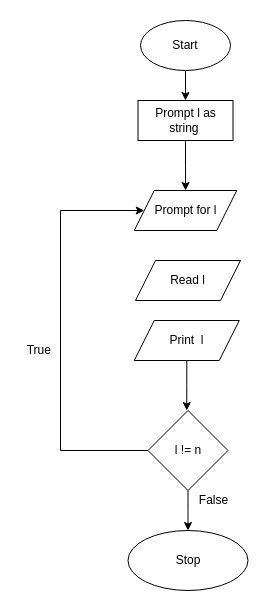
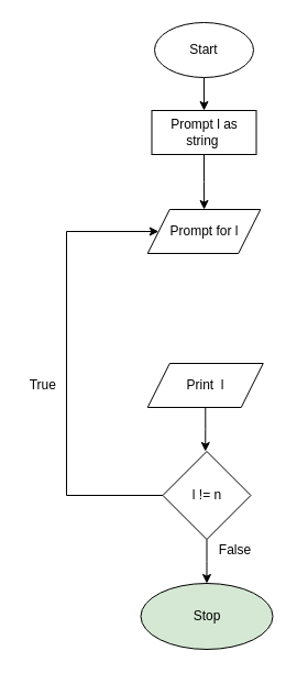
  <mxCell id="0" />
  <mxCell id="1" parent="0" />
  <mxCell id="2" value="" style="edgeStyle=orthogonalEdgeStyle;rounded=0;orthogonalLoop=1;jettySize=auto;html=1;" parent="1" source="3" target="5" edge="1"><mxGeometry relative="1" as="geometry" /></mxCell>
  <mxCell id="3" value="Start" style="ellipse;whiteSpace=wrap;html=1;" parent="1" vertex="1"><mxGeometry x="140" width="90" height="50" as="geometry" y="20" /></mxCell>
  <mxCell id="4" value="" style="edgeStyle=orthogonalEdgeStyle;rounded=0;orthogonalLoop=1;jettySize=auto;html=1;" parent="1" source="5" target="6" edge="1"><mxGeometry relative="1" as="geometry" /></mxCell>
  <mxCell id="5" value="Prompt l as string&amp;nbsp;" style="whiteSpace=wrap;html=1;" parent="1" vertex="1"><mxGeometry x="137.5" y="100" width="95" height="40" as="geometry" /></mxCell>
  <mxCell id="6" value="Prompt for l" style="shape=parallelogram;perimeter=parallelogramPerimeter;whiteSpace=wrap;html=1;fixedSize=1;" parent="1" vertex="1"><mxGeometry x="133.75" y="190" width="102.5" height="40" as="geometry" /></mxCell>
- <mxCell id="7" value="Read l" style="shape=parallelogram;perimeter=parallelogramPerimeter;whiteSpace=wrap;html=1;fixedSize=1;" parent="1" vertex="1"><mxGeometry x="135" y="260" width="105" height="40" as="geometry" /></mxCell>
  <mxCell id="8" value="" style="edgeStyle=orthogonalEdgeStyle;rounded=0;orthogonalLoop=1;jettySize=auto;html=1;" parent="1" source="9" edge="1"><mxGeometry relative="1" as="geometry"><mxPoint x="186.25" y="410" as="targetPoint" /></mxGeometry></mxCell>
- <mxCell id="9" value="Print&amp;nbsp; l" style="shape=parallelogram;perimeter=parallelogramPerimeter;whiteSpace=wrap;html=1;fixedSize=1;" parent="1" vertex="1"><mxGeometry x="133.75" y="320" width="105" height="40" as="geometry" /></mxCell>
+ <mxCell id="9" value="Print&amp;nbsp; l" style="shape=parallelogram;perimeter=parallelogramPerimeter;whiteSpace=wrap;html=1;fixedSize=1;" parent="1" vertex="1"><mxGeometry x="133.75" y="330" width="105" height="40" as="geometry" /></mxCell>
  <mxCell id="10" value="" style="edgeStyle=orthogonalEdgeStyle;rounded=0;orthogonalLoop=1;jettySize=auto;html=1;" parent="1" source="12" edge="1"><mxGeometry relative="1" as="geometry"><mxPoint x="187.5" y="530" as="targetPoint" /></mxGeometry></mxCell>
  <mxCell id="11" style="edgeStyle=orthogonalEdgeStyle;rounded=0;orthogonalLoop=1;jettySize=auto;html=1;exitX=0;exitY=0.5;exitDx=0;exitDy=0;entryX=0;entryY=0.5;entryDx=0;entryDy=0;" parent="1" source="12" target="6" edge="1"><mxGeometry relative="1" as="geometry"><Array as="points"><mxPoint x="60" y="450" /><mxPoint x="60" y="210" /></Array></mxGeometry></mxCell>
  <mxCell id="12" value="l != n" style="rhombus;whiteSpace=wrap;html=1;" parent="1" vertex="1"><mxGeometry x="147.5" y="410" width="80" height="80" as="geometry" /></mxCell>
- <mxCell id="13" value="Stop" style="ellipse;whiteSpace=wrap;html=1;" parent="1" vertex="1"><mxGeometry x="127.5" y="530" width="120" height="60" as="geometry" /></mxCell>
+ <mxCell id="13" value="Stop" style="ellipse;whiteSpace=wrap;html=1;fillColor=#d5e8d4;" parent="1" vertex="1"><mxGeometry x="127.5" y="530" width="120" height="60" as="geometry" /></mxCell>
  <mxCell id="14" value="True&amp;nbsp;" style="text;html=1;align=center;verticalAlign=middle;resizable=0;points=[];autosize=1;strokeColor=none;fillColor=none;" parent="1" vertex="1"><mxGeometry x="20" y="340" width="40" height="20" as="geometry" /></mxCell>
  <mxCell id="15" value="False" style="text;html=1;align=center;verticalAlign=middle;resizable=0;points=[];autosize=1;strokeColor=none;fillColor=none;" parent="1" vertex="1"><mxGeometry x="192.5" y="490" width="40" height="20" as="geometry" /></mxCell>
